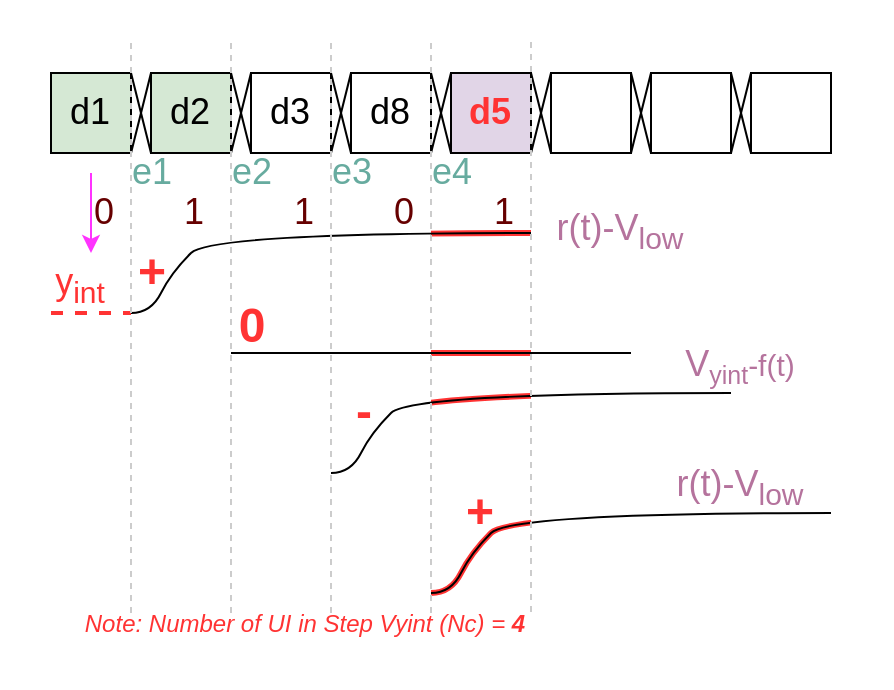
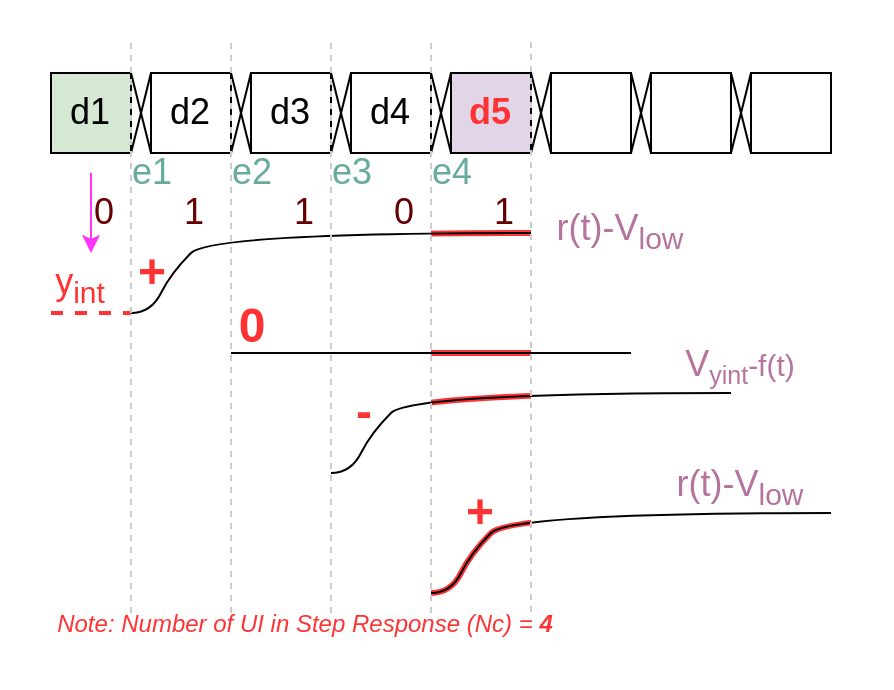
  <mxCell id="0" />
  <mxCell id="1" parent="0" />
  <mxCell id="2" value="" style="group" vertex="1" connectable="0" parent="1"><mxGeometry x="225" y="236" width="200" height="60" as="geometry" /></mxCell>
  <mxCell id="3" value="" style="curved=1;endArrow=none;html=1;rounded=0;fontSize=18;fontColor=#67AB9F;endFill=0;strokeColor=#FF3333;strokeWidth=3;" edge="1" parent="2"><mxGeometry width="50" height="50" relative="1" as="geometry"><mxPoint x="-10" y="60" as="sourcePoint" /><mxPoint x="190" y="20" as="targetPoint" /><Array as="points"><mxPoint y="60" /><mxPoint x="10" y="40" /><mxPoint x="30" y="20" /></Array></mxGeometry></mxCell>
  <mxCell id="4" value="" style="rounded=0;whiteSpace=wrap;html=1;fontSize=24;fontColor=#B5739D;strokeColor=none;" vertex="1" parent="2"><mxGeometry x="40" width="160" height="60" as="geometry" /></mxCell>
  <mxCell id="5" value="" style="group" vertex="1" connectable="0" parent="1"><mxGeometry x="55" y="186" width="370" height="60" as="geometry" /></mxCell>
  <mxCell id="6" value="" style="curved=1;endArrow=none;html=1;rounded=0;fontSize=18;fontColor=#67AB9F;endFill=0;strokeColor=#FF3333;strokeWidth=3;" edge="1" parent="5"><mxGeometry width="50" height="50" relative="1" as="geometry"><mxPoint x="110" y="50" as="sourcePoint" /><mxPoint x="310" y="10" as="targetPoint" /><Array as="points"><mxPoint x="120" y="50" /><mxPoint x="130" y="30" /><mxPoint x="150" y="10" /></Array></mxGeometry></mxCell>
  <mxCell id="7" value="" style="rounded=0;whiteSpace=wrap;html=1;fontSize=24;fontColor=#B5739D;strokeColor=none;" vertex="1" parent="5"><mxGeometry width="160" height="60" as="geometry" /></mxCell>
  <mxCell id="8" value="" style="rounded=0;whiteSpace=wrap;html=1;fontSize=24;fontColor=#B5739D;strokeColor=none;" vertex="1" parent="5"><mxGeometry x="210" width="120" height="60" as="geometry" /></mxCell>
  <mxCell id="9" value="&lt;font color=&quot;#b5739d&quot;&gt;r(t)-V&lt;sub&gt;low&lt;/sub&gt;&lt;/font&gt;" style="text;html=1;strokeColor=none;fillColor=none;align=center;verticalAlign=middle;whiteSpace=wrap;rounded=0;fontSize=18;" vertex="1" parent="5"><mxGeometry x="280" y="48" width="70" height="20" as="geometry" /></mxCell>
  <mxCell id="10" value="" style="endArrow=none;html=1;rounded=0;fontSize=24;fontColor=#B5739D;strokeColor=#FF3333;strokeWidth=3;" edge="1" parent="1"><mxGeometry width="50" height="50" relative="1" as="geometry"><mxPoint x="215" y="176" as="sourcePoint" /><mxPoint x="265" y="176" as="targetPoint" /></mxGeometry></mxCell>
  <mxCell id="11" value="" style="group" vertex="1" connectable="0" parent="1"><mxGeometry x="55" y="106" width="160" height="60" as="geometry" /></mxCell>
  <mxCell id="12" value="" style="curved=1;endArrow=none;html=1;rounded=0;fontSize=18;fontColor=#67AB9F;endFill=0;strokeColor=#FF3333;strokeWidth=3;" edge="1" parent="11"><mxGeometry width="50" height="50" relative="1" as="geometry"><mxPoint x="10" y="50" as="sourcePoint" /><mxPoint x="210" y="10" as="targetPoint" /><Array as="points"><mxPoint x="20" y="50" /><mxPoint x="30" y="30" /><mxPoint x="50" y="10" /></Array></mxGeometry></mxCell>
  <mxCell id="13" value="" style="rounded=0;whiteSpace=wrap;html=1;fontSize=24;fontColor=#B5739D;strokeColor=none;" vertex="1" parent="11"><mxGeometry width="160" height="60" as="geometry" /></mxCell>
  <mxCell id="14" value="&lt;font style=&quot;font-size: 18px&quot;&gt;d1&lt;/font&gt;" style="rounded=0;whiteSpace=wrap;html=1;fillColor=#d5e8d4;" vertex="1" parent="1"><mxGeometry x="25" y="36" width="40" height="40" as="geometry" /></mxCell>
- <mxCell id="15" value="&lt;font style=&quot;font-size: 18px&quot;&gt;d2&lt;/font&gt;" style="rounded=0;whiteSpace=wrap;html=1;fillColor=#d5e8d4;" vertex="1" parent="1"><mxGeometry x="75" y="36" width="40" height="40" as="geometry" /></mxCell>
+ <mxCell id="15" value="&lt;font style=&quot;font-size: 18px&quot;&gt;d2&lt;/font&gt;" style="rounded=0;whiteSpace=wrap;html=1;" vertex="1" parent="1"><mxGeometry x="75" y="36" width="40" height="40" as="geometry" /></mxCell>
  <mxCell id="16" value="" style="endArrow=none;html=1;rounded=0;" edge="1" parent="1"><mxGeometry width="50" height="50" relative="1" as="geometry"><mxPoint x="65" y="76" as="sourcePoint" /><mxPoint x="75" y="36" as="targetPoint" /></mxGeometry></mxCell>
  <mxCell id="17" value="" style="endArrow=none;html=1;rounded=0;" edge="1" parent="1"><mxGeometry width="50" height="50" relative="1" as="geometry"><mxPoint x="75" y="76" as="sourcePoint" /><mxPoint x="65" y="36" as="targetPoint" /></mxGeometry></mxCell>
  <mxCell id="18" value="&lt;font style=&quot;font-size: 18px&quot;&gt;d3&lt;/font&gt;" style="rounded=0;whiteSpace=wrap;html=1;" vertex="1" parent="1"><mxGeometry x="125" y="36" width="40" height="40" as="geometry" /></mxCell>
- <mxCell id="19" value="&lt;font style=&quot;font-size: 18px&quot;&gt;d8&lt;/font&gt;" style="rounded=0;whiteSpace=wrap;html=1;" vertex="1" parent="1"><mxGeometry x="175" y="36" width="40" height="40" as="geometry" /></mxCell>
+ <mxCell id="19" value="&lt;font style=&quot;font-size: 18px&quot;&gt;d4&lt;/font&gt;" style="rounded=0;whiteSpace=wrap;html=1;" vertex="1" parent="1"><mxGeometry x="175" y="36" width="40" height="40" as="geometry" /></mxCell>
  <mxCell id="20" value="&lt;font style=&quot;font-size: 18px&quot; color=&quot;#ff3333&quot;&gt;&lt;b&gt;d5&lt;/b&gt;&lt;/font&gt;" style="rounded=0;whiteSpace=wrap;html=1;fillColor=#e1d5e7;" vertex="1" parent="1"><mxGeometry x="225" y="36" width="40" height="40" as="geometry" /></mxCell>
  <mxCell id="21" value="" style="rounded=0;whiteSpace=wrap;html=1;" vertex="1" parent="1"><mxGeometry x="275" y="36" width="40" height="40" as="geometry" /></mxCell>
  <mxCell id="22" value="" style="rounded=0;whiteSpace=wrap;html=1;" vertex="1" parent="1"><mxGeometry x="325" y="36" width="40" height="40" as="geometry" /></mxCell>
  <mxCell id="23" value="&lt;font color=&quot;#67ab9f&quot;&gt;e1&lt;/font&gt;" style="text;html=1;strokeColor=none;fillColor=none;align=center;verticalAlign=middle;whiteSpace=wrap;rounded=0;fontSize=18;" vertex="1" parent="1"><mxGeometry x="61" y="76" width="30" height="20" as="geometry" /></mxCell>
  <mxCell id="24" value="" style="endArrow=none;html=1;rounded=0;" edge="1" parent="1"><mxGeometry width="50" height="50" relative="1" as="geometry"><mxPoint x="115" y="76" as="sourcePoint" /><mxPoint x="125" y="36" as="targetPoint" /></mxGeometry></mxCell>
  <mxCell id="25" value="" style="endArrow=none;html=1;rounded=0;" edge="1" parent="1"><mxGeometry width="50" height="50" relative="1" as="geometry"><mxPoint x="125" y="76" as="sourcePoint" /><mxPoint x="115" y="36" as="targetPoint" /></mxGeometry></mxCell>
  <mxCell id="26" value="" style="endArrow=none;html=1;rounded=0;" edge="1" parent="1"><mxGeometry width="50" height="50" relative="1" as="geometry"><mxPoint x="165" y="76" as="sourcePoint" /><mxPoint x="175" y="36" as="targetPoint" /></mxGeometry></mxCell>
  <mxCell id="27" value="" style="endArrow=none;html=1;rounded=0;" edge="1" parent="1"><mxGeometry width="50" height="50" relative="1" as="geometry"><mxPoint x="175" y="76" as="sourcePoint" /><mxPoint x="165" y="36" as="targetPoint" /></mxGeometry></mxCell>
  <mxCell id="28" value="" style="endArrow=none;html=1;rounded=0;" edge="1" parent="1"><mxGeometry width="50" height="50" relative="1" as="geometry"><mxPoint x="215" y="76" as="sourcePoint" /><mxPoint x="225" y="36" as="targetPoint" /></mxGeometry></mxCell>
  <mxCell id="29" value="" style="endArrow=none;html=1;rounded=0;" edge="1" parent="1"><mxGeometry width="50" height="50" relative="1" as="geometry"><mxPoint x="225" y="76" as="sourcePoint" /><mxPoint x="215" y="36" as="targetPoint" /></mxGeometry></mxCell>
  <mxCell id="30" value="" style="endArrow=none;html=1;rounded=0;" edge="1" parent="1"><mxGeometry width="50" height="50" relative="1" as="geometry"><mxPoint x="265" y="76" as="sourcePoint" /><mxPoint x="275" y="36" as="targetPoint" /></mxGeometry></mxCell>
  <mxCell id="31" value="" style="endArrow=none;html=1;rounded=0;" edge="1" parent="1"><mxGeometry width="50" height="50" relative="1" as="geometry"><mxPoint x="275" y="76" as="sourcePoint" /><mxPoint x="265" y="36" as="targetPoint" /></mxGeometry></mxCell>
  <mxCell id="32" value="" style="endArrow=none;html=1;rounded=0;" edge="1" parent="1"><mxGeometry width="50" height="50" relative="1" as="geometry"><mxPoint x="315" y="76" as="sourcePoint" /><mxPoint x="325" y="36" as="targetPoint" /></mxGeometry></mxCell>
  <mxCell id="33" value="" style="endArrow=none;html=1;rounded=0;" edge="1" parent="1"><mxGeometry width="50" height="50" relative="1" as="geometry"><mxPoint x="325" y="76" as="sourcePoint" /><mxPoint x="315" y="36" as="targetPoint" /></mxGeometry></mxCell>
  <mxCell id="34" value="&lt;font color=&quot;#67ab9f&quot;&gt;e2&lt;/font&gt;" style="text;html=1;strokeColor=none;fillColor=none;align=center;verticalAlign=middle;whiteSpace=wrap;rounded=0;fontSize=18;" vertex="1" parent="1"><mxGeometry x="111" y="76" width="30" height="20" as="geometry" /></mxCell>
  <mxCell id="35" value="&lt;font color=&quot;#67ab9f&quot;&gt;e3&lt;/font&gt;" style="text;html=1;strokeColor=none;fillColor=none;align=center;verticalAlign=middle;whiteSpace=wrap;rounded=0;fontSize=18;" vertex="1" parent="1"><mxGeometry x="161" y="76" width="30" height="20" as="geometry" /></mxCell>
  <mxCell id="36" value="&lt;font color=&quot;#67ab9f&quot;&gt;e4&lt;/font&gt;" style="text;html=1;strokeColor=none;fillColor=none;align=center;verticalAlign=middle;whiteSpace=wrap;rounded=0;fontSize=18;" vertex="1" parent="1"><mxGeometry x="211" y="76" width="30" height="20" as="geometry" /></mxCell>
  <mxCell id="37" value="" style="curved=1;endArrow=none;html=1;rounded=0;fontSize=18;fontColor=#67AB9F;endFill=0;" edge="1" parent="1"><mxGeometry width="50" height="50" relative="1" as="geometry"><mxPoint x="165" y="236" as="sourcePoint" /><mxPoint x="365" y="196" as="targetPoint" /><Array as="points"><mxPoint x="175" y="236" /><mxPoint x="185" y="216" /><mxPoint x="205" y="196" /></Array></mxGeometry></mxCell>
  <mxCell id="38" value="" style="curved=1;endArrow=none;html=1;rounded=0;fontSize=18;fontColor=#67AB9F;endFill=0;" edge="1" parent="1"><mxGeometry width="50" height="50" relative="1" as="geometry"><mxPoint x="65" y="156" as="sourcePoint" /><mxPoint x="265" y="116" as="targetPoint" /><Array as="points"><mxPoint x="75" y="156" /><mxPoint x="85" y="136" /><mxPoint x="105" y="116" /></Array></mxGeometry></mxCell>
  <mxCell id="39" value="" style="endArrow=none;html=1;rounded=0;fontSize=18;fontColor=#67AB9F;" edge="1" parent="1"><mxGeometry width="50" height="50" relative="1" as="geometry"><mxPoint x="115" y="176" as="sourcePoint" /><mxPoint x="315" y="176" as="targetPoint" /></mxGeometry></mxCell>
  <mxCell id="40" value="&lt;font color=&quot;#660000&quot;&gt;0&lt;/font&gt;" style="text;html=1;strokeColor=none;fillColor=none;align=center;verticalAlign=middle;whiteSpace=wrap;rounded=0;fontSize=18;" vertex="1" parent="1"><mxGeometry x="37" y="96" width="30" height="20" as="geometry" /></mxCell>
  <mxCell id="41" value="&lt;font color=&quot;#660000&quot;&gt;1&lt;/font&gt;" style="text;html=1;strokeColor=none;fillColor=none;align=center;verticalAlign=middle;whiteSpace=wrap;rounded=0;fontSize=18;" vertex="1" parent="1"><mxGeometry x="82" y="96" width="30" height="20" as="geometry" /></mxCell>
  <mxCell id="42" value="&lt;font color=&quot;#660000&quot;&gt;1&lt;/font&gt;" style="text;html=1;strokeColor=none;fillColor=none;align=center;verticalAlign=middle;whiteSpace=wrap;rounded=0;fontSize=18;" vertex="1" parent="1"><mxGeometry x="137" y="96" width="30" height="20" as="geometry" /></mxCell>
  <mxCell id="43" value="&lt;font color=&quot;#660000&quot;&gt;0&lt;/font&gt;" style="text;html=1;strokeColor=none;fillColor=none;align=center;verticalAlign=middle;whiteSpace=wrap;rounded=0;fontSize=18;" vertex="1" parent="1"><mxGeometry x="187" y="96" width="30" height="20" as="geometry" /></mxCell>
  <mxCell id="44" value="&lt;font color=&quot;#660000&quot;&gt;1&lt;/font&gt;" style="text;html=1;strokeColor=none;fillColor=none;align=center;verticalAlign=middle;whiteSpace=wrap;rounded=0;fontSize=18;" vertex="1" parent="1"><mxGeometry x="237" y="96" width="30" height="20" as="geometry" /></mxCell>
  <mxCell id="45" value="" style="curved=1;endArrow=none;html=1;rounded=0;fontSize=18;fontColor=#67AB9F;endFill=0;" edge="1" parent="1"><mxGeometry width="50" height="50" relative="1" as="geometry"><mxPoint x="215" y="296" as="sourcePoint" /><mxPoint x="415" y="256" as="targetPoint" /><Array as="points"><mxPoint x="225" y="296" /><mxPoint x="235" y="276" /><mxPoint x="255" y="256" /></Array></mxGeometry></mxCell>
  <mxCell id="46" value="" style="endArrow=none;html=1;rounded=0;fontSize=18;fontColor=#660000;dashed=1;strokeWidth=2;strokeColor=#FF3333;" edge="1" parent="1"><mxGeometry width="50" height="50" relative="1" as="geometry"><mxPoint x="25" y="156" as="sourcePoint" /><mxPoint x="65" y="156" as="targetPoint" /></mxGeometry></mxCell>
  <mxCell id="47" value="" style="endArrow=none;html=1;rounded=0;dashed=1;fontSize=18;fontColor=#660000;strokeColor=#CCCCCC;strokeWidth=1;" edge="1" parent="1"><mxGeometry width="50" height="50" relative="1" as="geometry"><mxPoint x="65" y="306" as="sourcePoint" /><mxPoint x="65" y="21" as="targetPoint" /></mxGeometry></mxCell>
  <mxCell id="48" value="" style="endArrow=none;html=1;rounded=0;dashed=1;fontSize=18;fontColor=#660000;strokeColor=#CCCCCC;strokeWidth=1;" edge="1" parent="1"><mxGeometry width="50" height="50" relative="1" as="geometry"><mxPoint x="115" y="306" as="sourcePoint" /><mxPoint x="115" y="21" as="targetPoint" /></mxGeometry></mxCell>
  <mxCell id="49" value="" style="endArrow=none;html=1;rounded=0;dashed=1;fontSize=18;fontColor=#660000;strokeColor=#CCCCCC;strokeWidth=1;" edge="1" parent="1"><mxGeometry width="50" height="50" relative="1" as="geometry"><mxPoint x="165" y="306" as="sourcePoint" /><mxPoint x="165" y="21" as="targetPoint" /></mxGeometry></mxCell>
  <mxCell id="50" value="" style="endArrow=none;html=1;rounded=0;dashed=1;fontSize=18;fontColor=#660000;strokeColor=#CCCCCC;strokeWidth=1;" edge="1" parent="1"><mxGeometry width="50" height="50" relative="1" as="geometry"><mxPoint x="215" y="306" as="sourcePoint" /><mxPoint x="215" y="21" as="targetPoint" /></mxGeometry></mxCell>
  <mxCell id="51" value="&lt;font color=&quot;#ff3333&quot;&gt;y&lt;sub&gt;int&lt;/sub&gt;&lt;/font&gt;" style="text;html=1;strokeColor=none;fillColor=none;align=center;verticalAlign=middle;whiteSpace=wrap;rounded=0;fontSize=18;" vertex="1" parent="1"><mxGeometry x="25" y="133" width="30" height="20" as="geometry" /></mxCell>
  <mxCell id="52" value="&lt;font color=&quot;#b5739d&quot;&gt;r(t)-V&lt;sub&gt;low&lt;/sub&gt;&lt;/font&gt;" style="text;html=1;strokeColor=none;fillColor=none;align=center;verticalAlign=middle;whiteSpace=wrap;rounded=0;fontSize=18;" vertex="1" parent="1"><mxGeometry x="275" y="106" width="70" height="20" as="geometry" /></mxCell>
  <mxCell id="53" value="&lt;font color=&quot;#b5739d&quot;&gt;V&lt;span style=&quot;font-size: 15px&quot;&gt;&lt;sub&gt;yint&lt;/sub&gt;-f(t)&lt;/span&gt;&lt;/font&gt;" style="text;html=1;strokeColor=none;fillColor=none;align=center;verticalAlign=middle;whiteSpace=wrap;rounded=0;fontSize=18;" vertex="1" parent="1"><mxGeometry x="335" y="173" width="70" height="20" as="geometry" /></mxCell>
  <mxCell id="54" value="" style="rounded=0;whiteSpace=wrap;html=1;" vertex="1" parent="1"><mxGeometry x="375" y="36" width="40" height="40" as="geometry" /></mxCell>
  <mxCell id="55" value="" style="endArrow=none;html=1;rounded=0;" edge="1" parent="1"><mxGeometry width="50" height="50" relative="1" as="geometry"><mxPoint x="365" y="76" as="sourcePoint" /><mxPoint x="375" y="36" as="targetPoint" /></mxGeometry></mxCell>
  <mxCell id="56" value="" style="endArrow=none;html=1;rounded=0;" edge="1" parent="1"><mxGeometry width="50" height="50" relative="1" as="geometry"><mxPoint x="375" y="76" as="sourcePoint" /><mxPoint x="365" y="36" as="targetPoint" /></mxGeometry></mxCell>
  <mxCell id="57" value="" style="endArrow=classic;html=1;rounded=0;fontSize=18;fontColor=#B5739D;strokeColor=#FF33FF;strokeWidth=1;" edge="1" parent="1"><mxGeometry width="50" height="50" relative="1" as="geometry"><mxPoint x="45" y="86" as="sourcePoint" /><mxPoint x="45" y="126" as="targetPoint" /></mxGeometry></mxCell>
  <mxCell id="58" value="&lt;font color=&quot;#ff3333&quot; size=&quot;1&quot;&gt;&lt;b style=&quot;font-size: 24px&quot;&gt;+&lt;/b&gt;&lt;/font&gt;" style="text;html=1;strokeColor=none;fillColor=none;align=center;verticalAlign=middle;whiteSpace=wrap;rounded=0;fontSize=18;" vertex="1" parent="1"><mxGeometry x="61" y="126" width="30" height="20" as="geometry" /></mxCell>
  <mxCell id="59" value="&lt;font color=&quot;#ff3333&quot; size=&quot;1&quot;&gt;&lt;b style=&quot;font-size: 24px&quot;&gt;0&lt;/b&gt;&lt;/font&gt;" style="text;html=1;strokeColor=none;fillColor=none;align=center;verticalAlign=middle;whiteSpace=wrap;rounded=0;fontSize=18;" vertex="1" parent="1"><mxGeometry x="111" y="153" width="30" height="20" as="geometry" /></mxCell>
  <mxCell id="60" value="&lt;font color=&quot;#ff3333&quot; size=&quot;1&quot;&gt;&lt;b style=&quot;font-size: 24px&quot;&gt;-&lt;/b&gt;&lt;/font&gt;" style="text;html=1;strokeColor=none;fillColor=none;align=center;verticalAlign=middle;whiteSpace=wrap;rounded=0;fontSize=18;" vertex="1" parent="1"><mxGeometry x="167" y="196" width="30" height="20" as="geometry" /></mxCell>
  <mxCell id="61" value="&lt;font color=&quot;#ff3333&quot; size=&quot;1&quot;&gt;&lt;b style=&quot;font-size: 24px&quot;&gt;+&lt;/b&gt;&lt;/font&gt;" style="text;html=1;strokeColor=none;fillColor=none;align=center;verticalAlign=middle;whiteSpace=wrap;rounded=0;fontSize=18;" vertex="1" parent="1"><mxGeometry x="225" y="246" width="30" height="20" as="geometry" /></mxCell>
  <mxCell id="62" value="" style="endArrow=none;html=1;rounded=0;dashed=1;fontSize=18;fontColor=#660000;strokeColor=#CCCCCC;strokeWidth=1;" edge="1" parent="1"><mxGeometry width="50" height="50" relative="1" as="geometry"><mxPoint x="265" y="305.5" as="sourcePoint" /><mxPoint x="265" y="20.5" as="targetPoint" /></mxGeometry></mxCell>
- <mxCell id="63" value="&lt;font style=&quot;font-size: 12px&quot;&gt;&lt;i&gt;Note: Number of UI in Step Vyint (Nc) = &lt;b&gt;4&lt;/b&gt;&lt;/i&gt;&lt;/font&gt;" style="text;html=1;strokeColor=none;fillColor=none;align=center;verticalAlign=middle;whiteSpace=wrap;rounded=0;fontSize=24;fontColor=#FF3333;" vertex="1" parent="1"><mxGeometry x="20" y="293" width="265" height="30" as="geometry" /></mxCell>
+ <mxCell id="63" value="&lt;font style=&quot;font-size: 12px&quot;&gt;&lt;i&gt;Note: Number of UI in Step Response (Nc) = &lt;b&gt;4&lt;/b&gt;&lt;/i&gt;&lt;/font&gt;" style="text;html=1;strokeColor=none;fillColor=none;align=center;verticalAlign=middle;whiteSpace=wrap;rounded=0;fontSize=24;fontColor=#FF3333;" vertex="1" parent="1"><mxGeometry x="20" y="293" width="265" height="30" as="geometry" /></mxCell>
